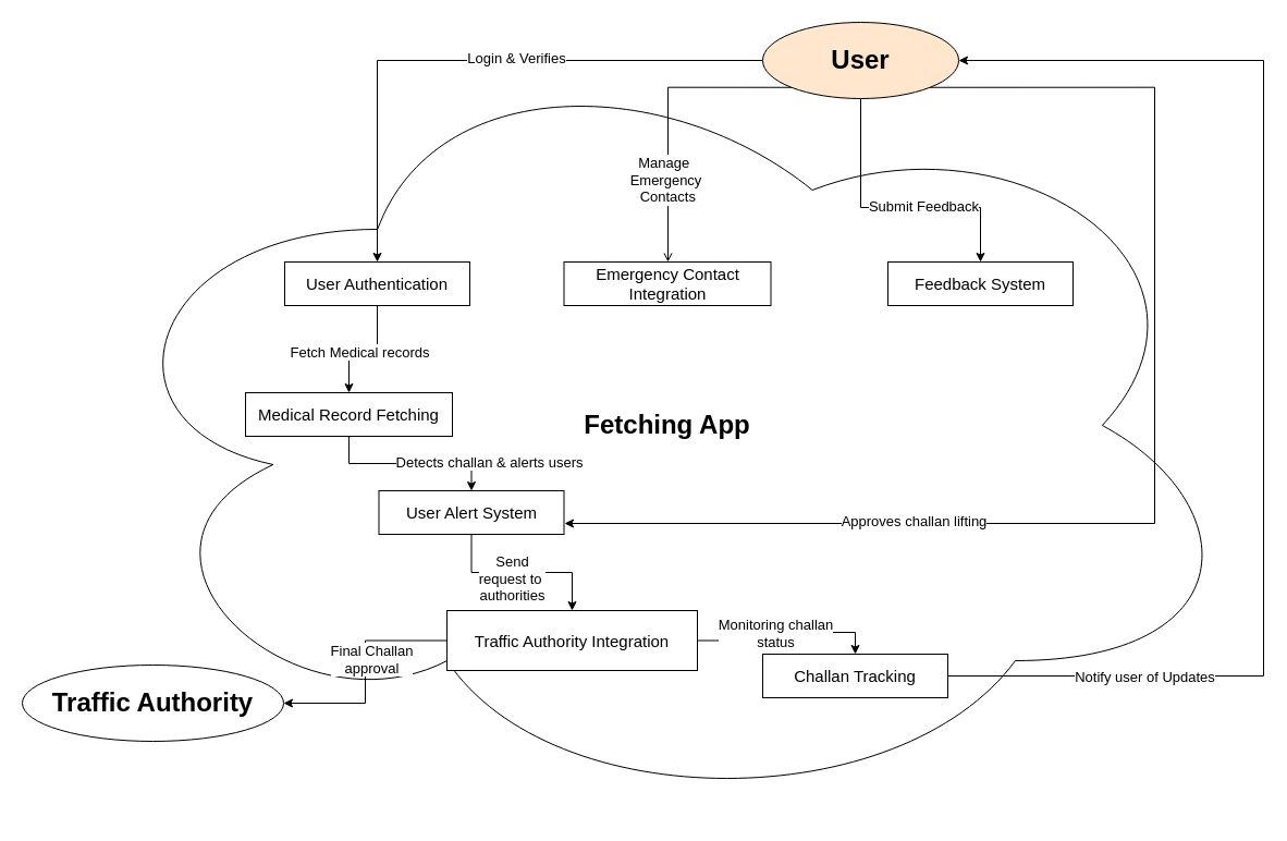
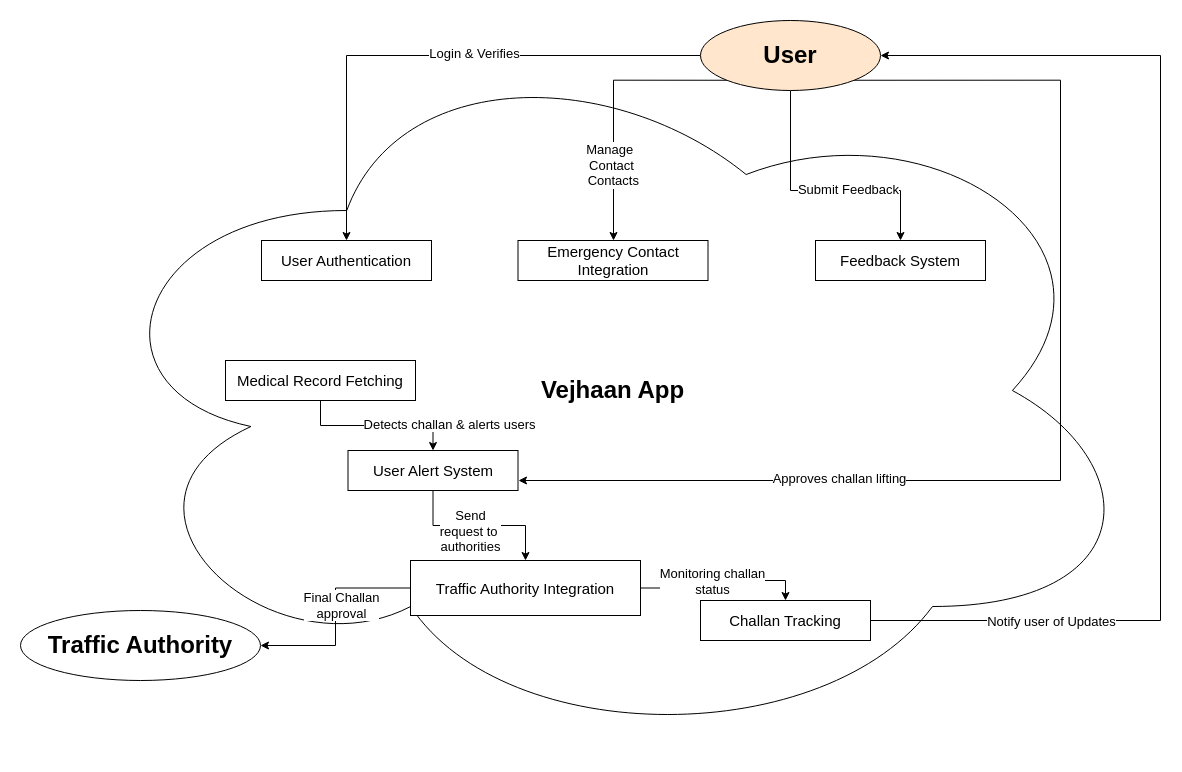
  <mxCell id="0" />
  <mxCell id="1" parent="0" />
- <mxCell id="2" value="&lt;h1&gt;Fetching App&lt;/h1&gt;" style="ellipse;shape=cloud;whiteSpace=wrap;html=1;strokeWidth=1;perimeterSpacing=1;" vertex="1" parent="1"><mxGeometry x="80" y="30" width="1065" height="720" as="geometry" /></mxCell>
- <mxCell id="3" style="edgeStyle=orthogonalEdgeStyle;rounded=0;orthogonalLoop=1;jettySize=auto;html=1;exitX=0.5;exitY=1;exitDx=0;exitDy=0;" edge="1" parent="1" source="5" target="10"><mxGeometry relative="1" as="geometry" /></mxCell>
- <mxCell id="4" value="&lt;font style=&quot;font-size: 13px;&quot;&gt;Fetch Medical records&lt;/font&gt;" style="edgeLabel;html=1;align=center;verticalAlign=middle;resizable=0;points=[];" vertex="1" connectable="0" parent="3"><mxGeometry x="0.083" y="2" relative="1" as="geometry"><mxPoint as="offset" /></mxGeometry></mxCell>
+ <mxCell id="2" value="&lt;h1&gt;Vejhaan App&lt;/h1&gt;" style="ellipse;shape=cloud;whiteSpace=wrap;html=1;strokeWidth=1;perimeterSpacing=1;" vertex="1" parent="1"><mxGeometry x="80" y="30" width="1065" height="720" as="geometry" /></mxCell>
  <mxCell id="5" value="User Authentication" style="rounded=0;whiteSpace=wrap;html=1;fontSize=15;" vertex="1" parent="1"><mxGeometry x="261" y="240" width="170" height="40" as="geometry" /></mxCell>
  <mxCell id="6" value="Emergency Contact Integration" style="rounded=0;whiteSpace=wrap;html=1;fontSize=15;" vertex="1" parent="1"><mxGeometry x="517.5" y="240" width="190" height="40" as="geometry" /></mxCell>
  <mxCell id="7" value="Feedback System" style="rounded=0;whiteSpace=wrap;html=1;fontSize=15;" vertex="1" parent="1"><mxGeometry x="815" y="240" width="170" height="40" as="geometry" /></mxCell>
  <mxCell id="8" style="edgeStyle=orthogonalEdgeStyle;rounded=0;orthogonalLoop=1;jettySize=auto;html=1;exitX=0.5;exitY=1;exitDx=0;exitDy=0;" edge="1" parent="1" source="10" target="13"><mxGeometry relative="1" as="geometry" /></mxCell>
  <mxCell id="9" value="&lt;font style=&quot;font-size: 13px;&quot;&gt;Detects challan &amp;amp; alerts users&lt;/font&gt;" style="edgeLabel;html=1;align=center;verticalAlign=middle;resizable=0;points=[];" vertex="1" connectable="0" parent="8"><mxGeometry x="0.209" y="2" relative="1" as="geometry"><mxPoint x="55" as="offset" /></mxGeometry></mxCell>
  <mxCell id="10" value="Medical Record Fetching" style="rounded=0;whiteSpace=wrap;html=1;fontSize=15;" vertex="1" parent="1"><mxGeometry x="225" y="360" width="190" height="40" as="geometry" /></mxCell>
  <mxCell id="11" style="edgeStyle=orthogonalEdgeStyle;rounded=0;orthogonalLoop=1;jettySize=auto;html=1;exitX=0.5;exitY=1;exitDx=0;exitDy=0;" edge="1" parent="1" source="13" target="18"><mxGeometry relative="1" as="geometry" /></mxCell>
  <mxCell id="12" value="&lt;font style=&quot;font-size: 13px;&quot;&gt;Send&lt;/font&gt;&lt;div&gt;&lt;font style=&quot;font-size: 13px;&quot;&gt;request to&amp;nbsp;&lt;/font&gt;&lt;/div&gt;&lt;div&gt;&lt;font style=&quot;font-size: 13px;&quot;&gt;authorities&lt;/font&gt;&lt;/div&gt;" style="edgeLabel;html=1;align=center;verticalAlign=middle;resizable=0;points=[];" vertex="1" connectable="0" parent="11"><mxGeometry x="-0.035" y="3" relative="1" as="geometry"><mxPoint x="-6" y="8" as="offset" /></mxGeometry></mxCell>
  <mxCell id="13" value="User Alert System" style="rounded=0;whiteSpace=wrap;html=1;fontSize=15;" vertex="1" parent="1"><mxGeometry x="347.5" y="450" width="170" height="40" as="geometry" /></mxCell>
  <mxCell id="14" style="edgeStyle=orthogonalEdgeStyle;rounded=0;orthogonalLoop=1;jettySize=auto;html=1;exitX=1;exitY=0.5;exitDx=0;exitDy=0;entryX=0.5;entryY=0;entryDx=0;entryDy=0;" edge="1" parent="1" source="18" target="21"><mxGeometry relative="1" as="geometry" /></mxCell>
  <mxCell id="15" value="&lt;font style=&quot;font-size: 13px;&quot;&gt;Monitoring challan&lt;/font&gt;&lt;div&gt;&lt;font style=&quot;font-size: 13px;&quot;&gt;status&lt;/font&gt;&lt;/div&gt;" style="edgeLabel;html=1;align=center;verticalAlign=middle;resizable=0;points=[];" vertex="1" connectable="0" parent="14"><mxGeometry x="-0.129" relative="1" as="geometry"><mxPoint x="4" as="offset" /></mxGeometry></mxCell>
  <mxCell id="16" style="edgeStyle=orthogonalEdgeStyle;rounded=0;orthogonalLoop=1;jettySize=auto;html=1;exitX=0;exitY=0.5;exitDx=0;exitDy=0;entryX=1;entryY=0.5;entryDx=0;entryDy=0;" edge="1" parent="1" source="18" target="30"><mxGeometry relative="1" as="geometry" /></mxCell>
  <mxCell id="17" value="&lt;font style=&quot;font-size: 13px;&quot;&gt;Final Challan&lt;/font&gt;&lt;div&gt;&lt;font style=&quot;font-size: 13px;&quot;&gt;approval&lt;/font&gt;&lt;/div&gt;" style="edgeLabel;html=1;align=center;verticalAlign=middle;resizable=0;points=[];" vertex="1" connectable="0" parent="16"><mxGeometry x="-0.002" relative="1" as="geometry"><mxPoint x="5" y="-12" as="offset" /></mxGeometry></mxCell>
  <mxCell id="18" value="Traffic Authority Integration" style="rounded=0;whiteSpace=wrap;html=1;fontSize=15;" vertex="1" parent="1"><mxGeometry x="410" y="560" width="230" height="55" as="geometry" /></mxCell>
  <mxCell id="19" style="edgeStyle=orthogonalEdgeStyle;rounded=0;orthogonalLoop=1;jettySize=auto;html=1;exitX=1;exitY=0.5;exitDx=0;exitDy=0;entryX=1;entryY=0.5;entryDx=0;entryDy=0;" edge="1" parent="1" source="21" target="29"><mxGeometry relative="1" as="geometry"><Array as="points"><mxPoint x="1160" y="620" /><mxPoint x="1160" y="55" /></Array></mxGeometry></mxCell>
  <mxCell id="20" value="&lt;font style=&quot;font-size: 13px;&quot;&gt;Notify user of Updates&lt;/font&gt;" style="edgeLabel;html=1;align=center;verticalAlign=middle;resizable=0;points=[];" vertex="1" connectable="0" parent="19"><mxGeometry x="-0.05" y="-1" relative="1" as="geometry"><mxPoint x="-111" y="249" as="offset" /></mxGeometry></mxCell>
  <mxCell id="21" value="Challan Tracking" style="rounded=0;whiteSpace=wrap;html=1;fontSize=15;" vertex="1" parent="1"><mxGeometry x="700" y="600" width="170" height="40" as="geometry" /></mxCell>
  <mxCell id="22" value="" style="edgeStyle=orthogonalEdgeStyle;rounded=0;orthogonalLoop=1;jettySize=auto;exitX=0;exitY=0.5;exitDx=0;exitDy=0;html=1;" edge="1" parent="1" source="29" target="5"><mxGeometry relative="1" as="geometry" /></mxCell>
  <mxCell id="23" value="&lt;font style=&quot;font-size: 13px;&quot;&gt;Login &amp;amp; Verifies&lt;/font&gt;" style="edgeLabel;html=1;align=center;verticalAlign=middle;resizable=0;points=[];" vertex="1" connectable="0" parent="22"><mxGeometry x="-0.156" y="-3" relative="1" as="geometry"><mxPoint as="offset" /></mxGeometry></mxCell>
- <mxCell id="24" style="edgeStyle=orthogonalEdgeStyle;rounded=0;orthogonalLoop=1;jettySize=auto;html=1;exitX=0;exitY=1;exitDx=0;exitDy=0;endArrow=open;" edge="1" parent="1" source="29" target="6"><mxGeometry relative="1" as="geometry"><Array as="points"><mxPoint x="613" y="80" /></Array></mxGeometry></mxCell>
+ <mxCell id="24" style="edgeStyle=orthogonalEdgeStyle;rounded=0;orthogonalLoop=1;jettySize=auto;html=1;exitX=0;exitY=1;exitDx=0;exitDy=0;" edge="1" parent="1" source="29" target="6"><mxGeometry relative="1" as="geometry"><Array as="points"><mxPoint x="613" y="80" /></Array></mxGeometry></mxCell>
  <mxCell id="25" style="edgeStyle=orthogonalEdgeStyle;rounded=0;orthogonalLoop=1;jettySize=auto;html=1;exitX=0.5;exitY=1;exitDx=0;exitDy=0;" edge="1" parent="1" source="29" target="7"><mxGeometry relative="1" as="geometry"><Array as="points"><mxPoint x="790" y="190" /><mxPoint x="900" y="190" /></Array></mxGeometry></mxCell>
  <mxCell id="26" value="&lt;font style=&quot;font-size: 13px;&quot;&gt;Submit Feedback&lt;/font&gt;" style="edgeLabel;html=1;align=center;verticalAlign=middle;resizable=0;points=[];" vertex="1" connectable="0" parent="25"><mxGeometry x="0.211" y="2" relative="1" as="geometry"><mxPoint as="offset" /></mxGeometry></mxCell>
  <mxCell id="27" style="edgeStyle=orthogonalEdgeStyle;rounded=0;orthogonalLoop=1;jettySize=auto;html=1;exitX=1;exitY=1;exitDx=0;exitDy=0;verticalAlign=bottom;" edge="1" parent="1" source="29"><mxGeometry relative="1" as="geometry"><mxPoint x="518" y="480" as="targetPoint" /><Array as="points"><mxPoint x="1060" y="80" /><mxPoint x="1060" y="480" /></Array></mxGeometry></mxCell>
  <mxCell id="28" value="&lt;font style=&quot;font-size: 13px;&quot;&gt;Approves challan lifting&lt;/font&gt;" style="edgeLabel;html=1;align=center;verticalAlign=middle;resizable=0;points=[];" vertex="1" connectable="0" parent="27"><mxGeometry x="0.442" y="-3" relative="1" as="geometry"><mxPoint as="offset" /></mxGeometry></mxCell>
  <mxCell id="29" value="&lt;h1&gt;User&lt;/h1&gt;" style="ellipse;whiteSpace=wrap;html=1;fillColor=#ffe6cc;" vertex="1" parent="1"><mxGeometry x="700" y="20" width="180" height="70" as="geometry" /></mxCell>
  <mxCell id="30" value="&lt;h1&gt;Traffic Authority&lt;/h1&gt;" style="ellipse;whiteSpace=wrap;html=1;" vertex="1" parent="1"><mxGeometry x="20" y="610" width="240" height="70" as="geometry" /></mxCell>
- <mxCell id="31" value="&lt;font style=&quot;font-size: 13px;&quot;&gt;Manage&amp;nbsp;&lt;/font&gt;&lt;div&gt;&lt;font style=&quot;font-size: 13px;&quot;&gt;Emergency&lt;/font&gt;&lt;div&gt;&lt;font style=&quot;font-size: 13px;&quot;&gt;&amp;nbsp;Contacts&lt;/font&gt;&lt;/div&gt;&lt;/div&gt;" style="edgeLabel;html=1;align=center;verticalAlign=middle;resizable=0;points=[];" vertex="1" connectable="0" parent="1"><mxGeometry x="621.36" y="55" as="geometry"><mxPoint x="-11" y="109" as="offset" /></mxGeometry></mxCell>
+ <mxCell id="31" value="&lt;font style=&quot;font-size: 13px;&quot;&gt;Manage&amp;nbsp;&lt;/font&gt;&lt;div&gt;&lt;font style=&quot;font-size: 13px;&quot;&gt;Contact&lt;/font&gt;&lt;div&gt;&lt;font style=&quot;font-size: 13px;&quot;&gt;&amp;nbsp;Contacts&lt;/font&gt;&lt;/div&gt;&lt;/div&gt;" style="edgeLabel;html=1;align=center;verticalAlign=middle;resizable=0;points=[];" vertex="1" connectable="0" parent="1"><mxGeometry x="621.36" y="55" as="geometry"><mxPoint x="-11" y="109" as="offset" /></mxGeometry></mxCell>
